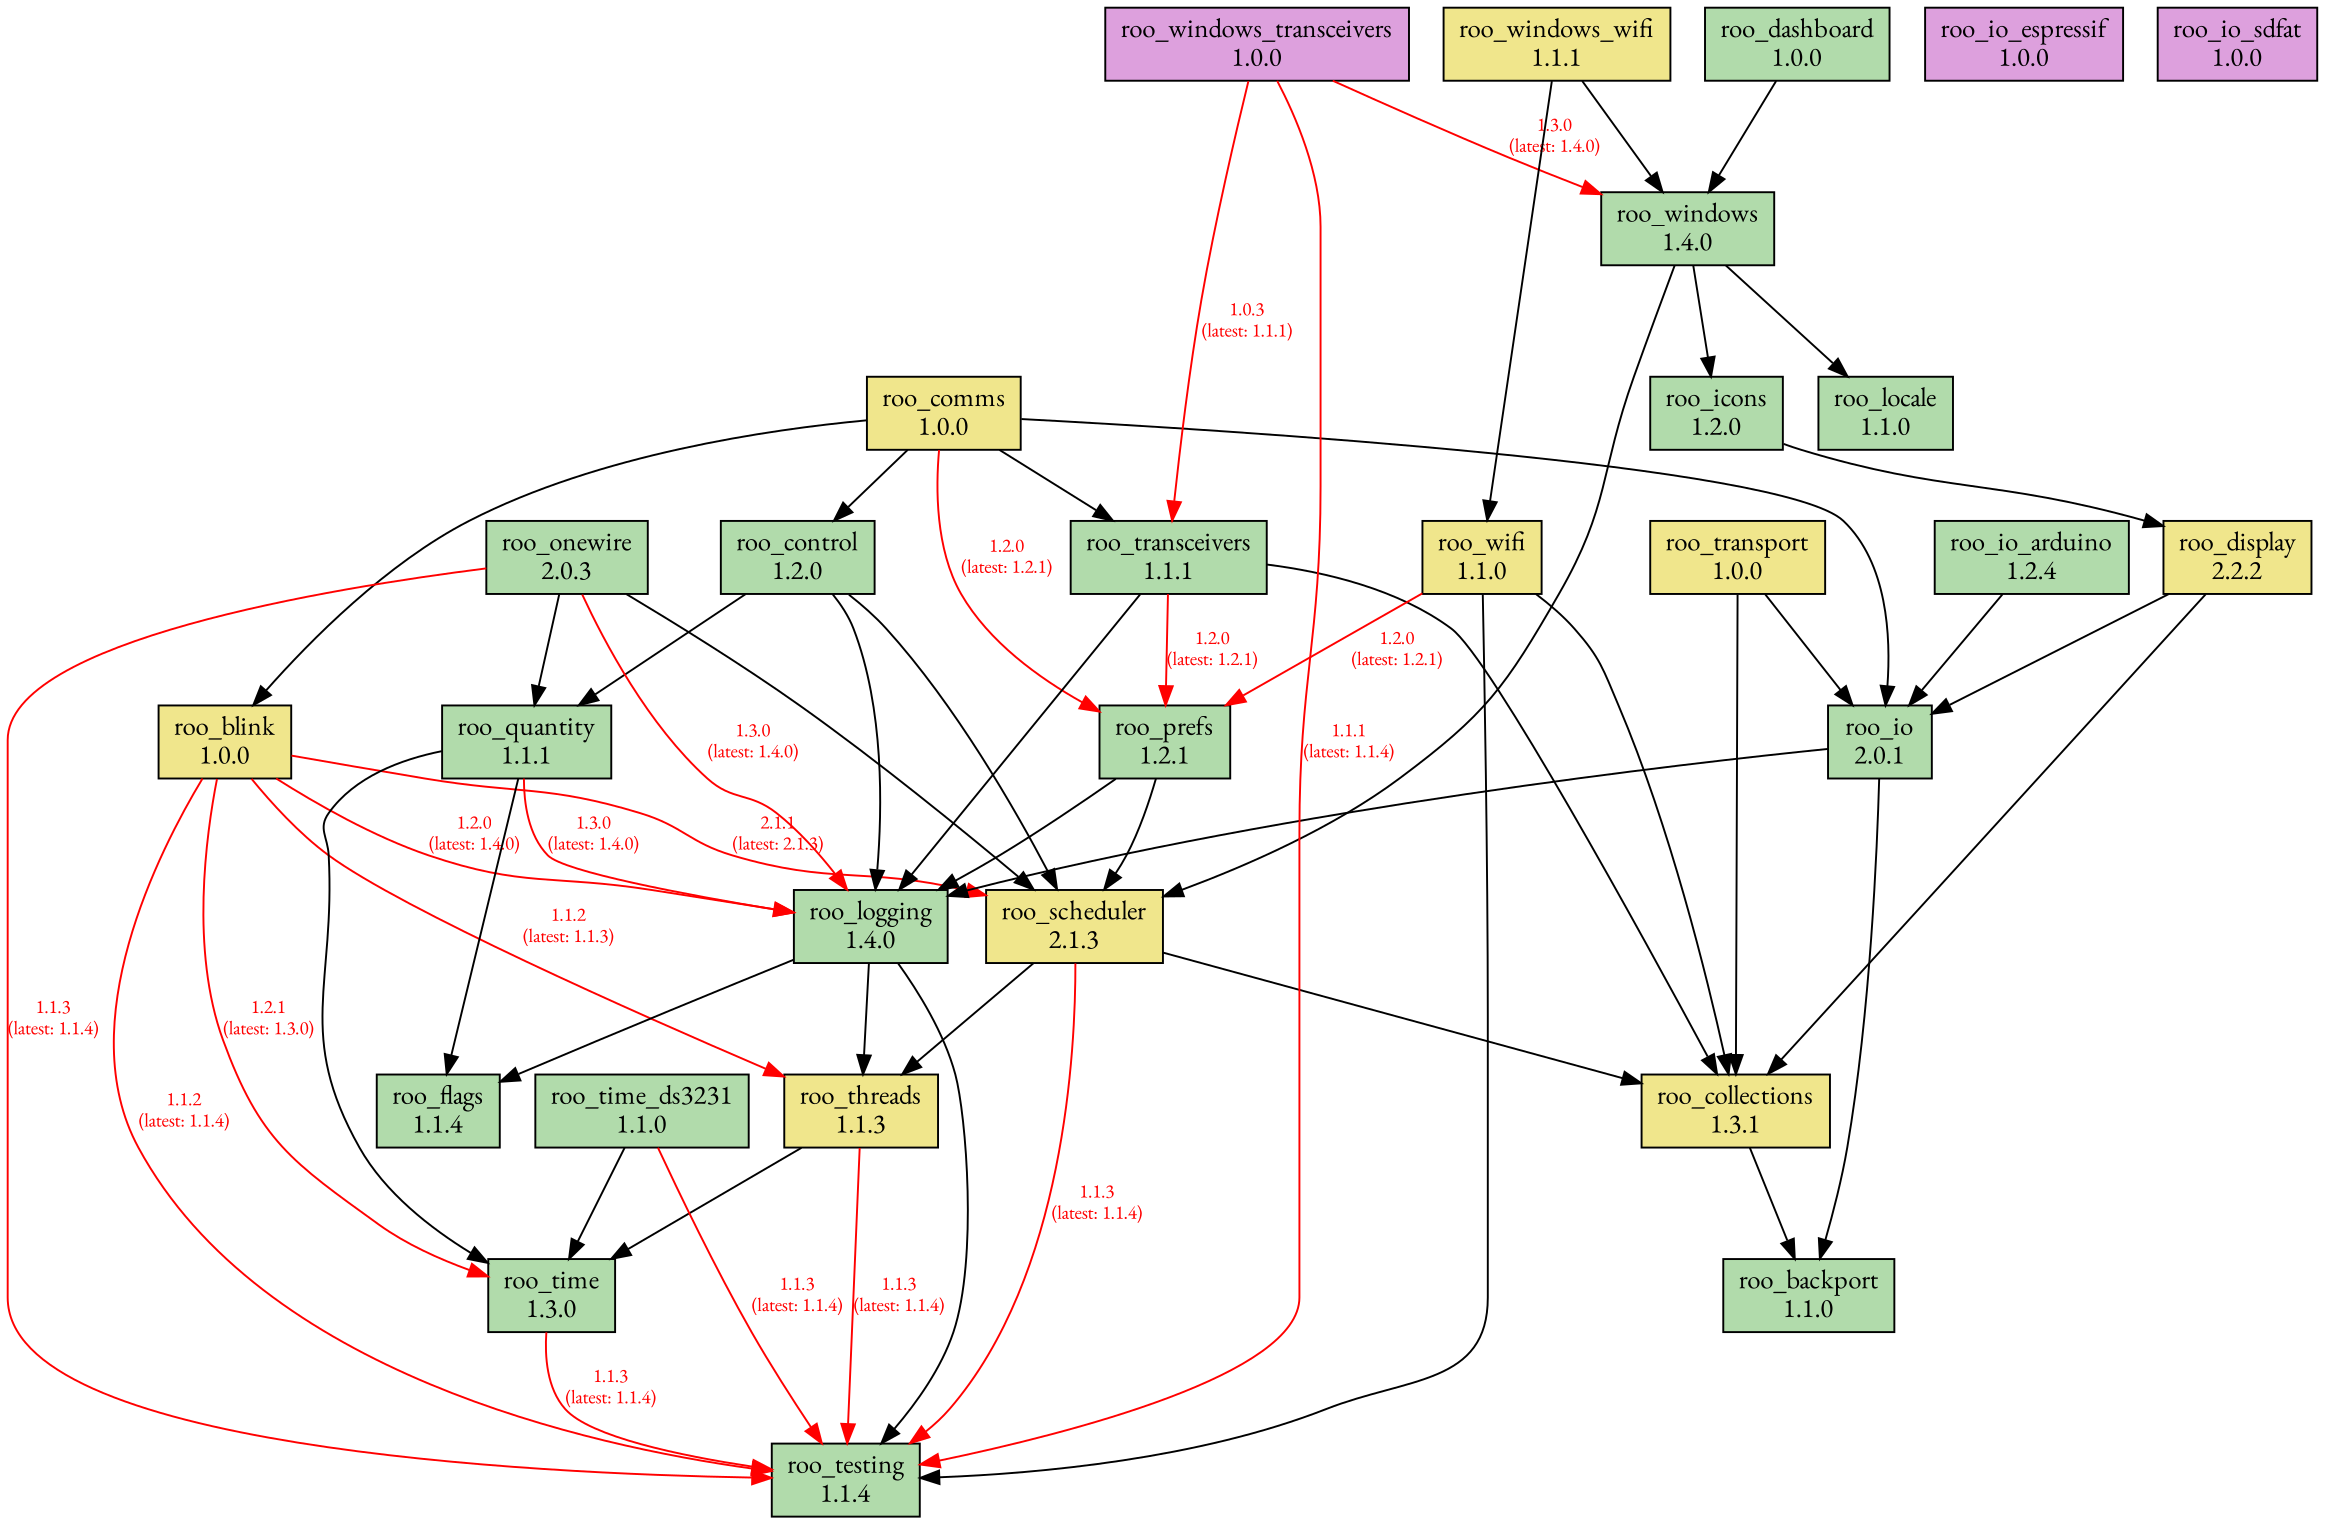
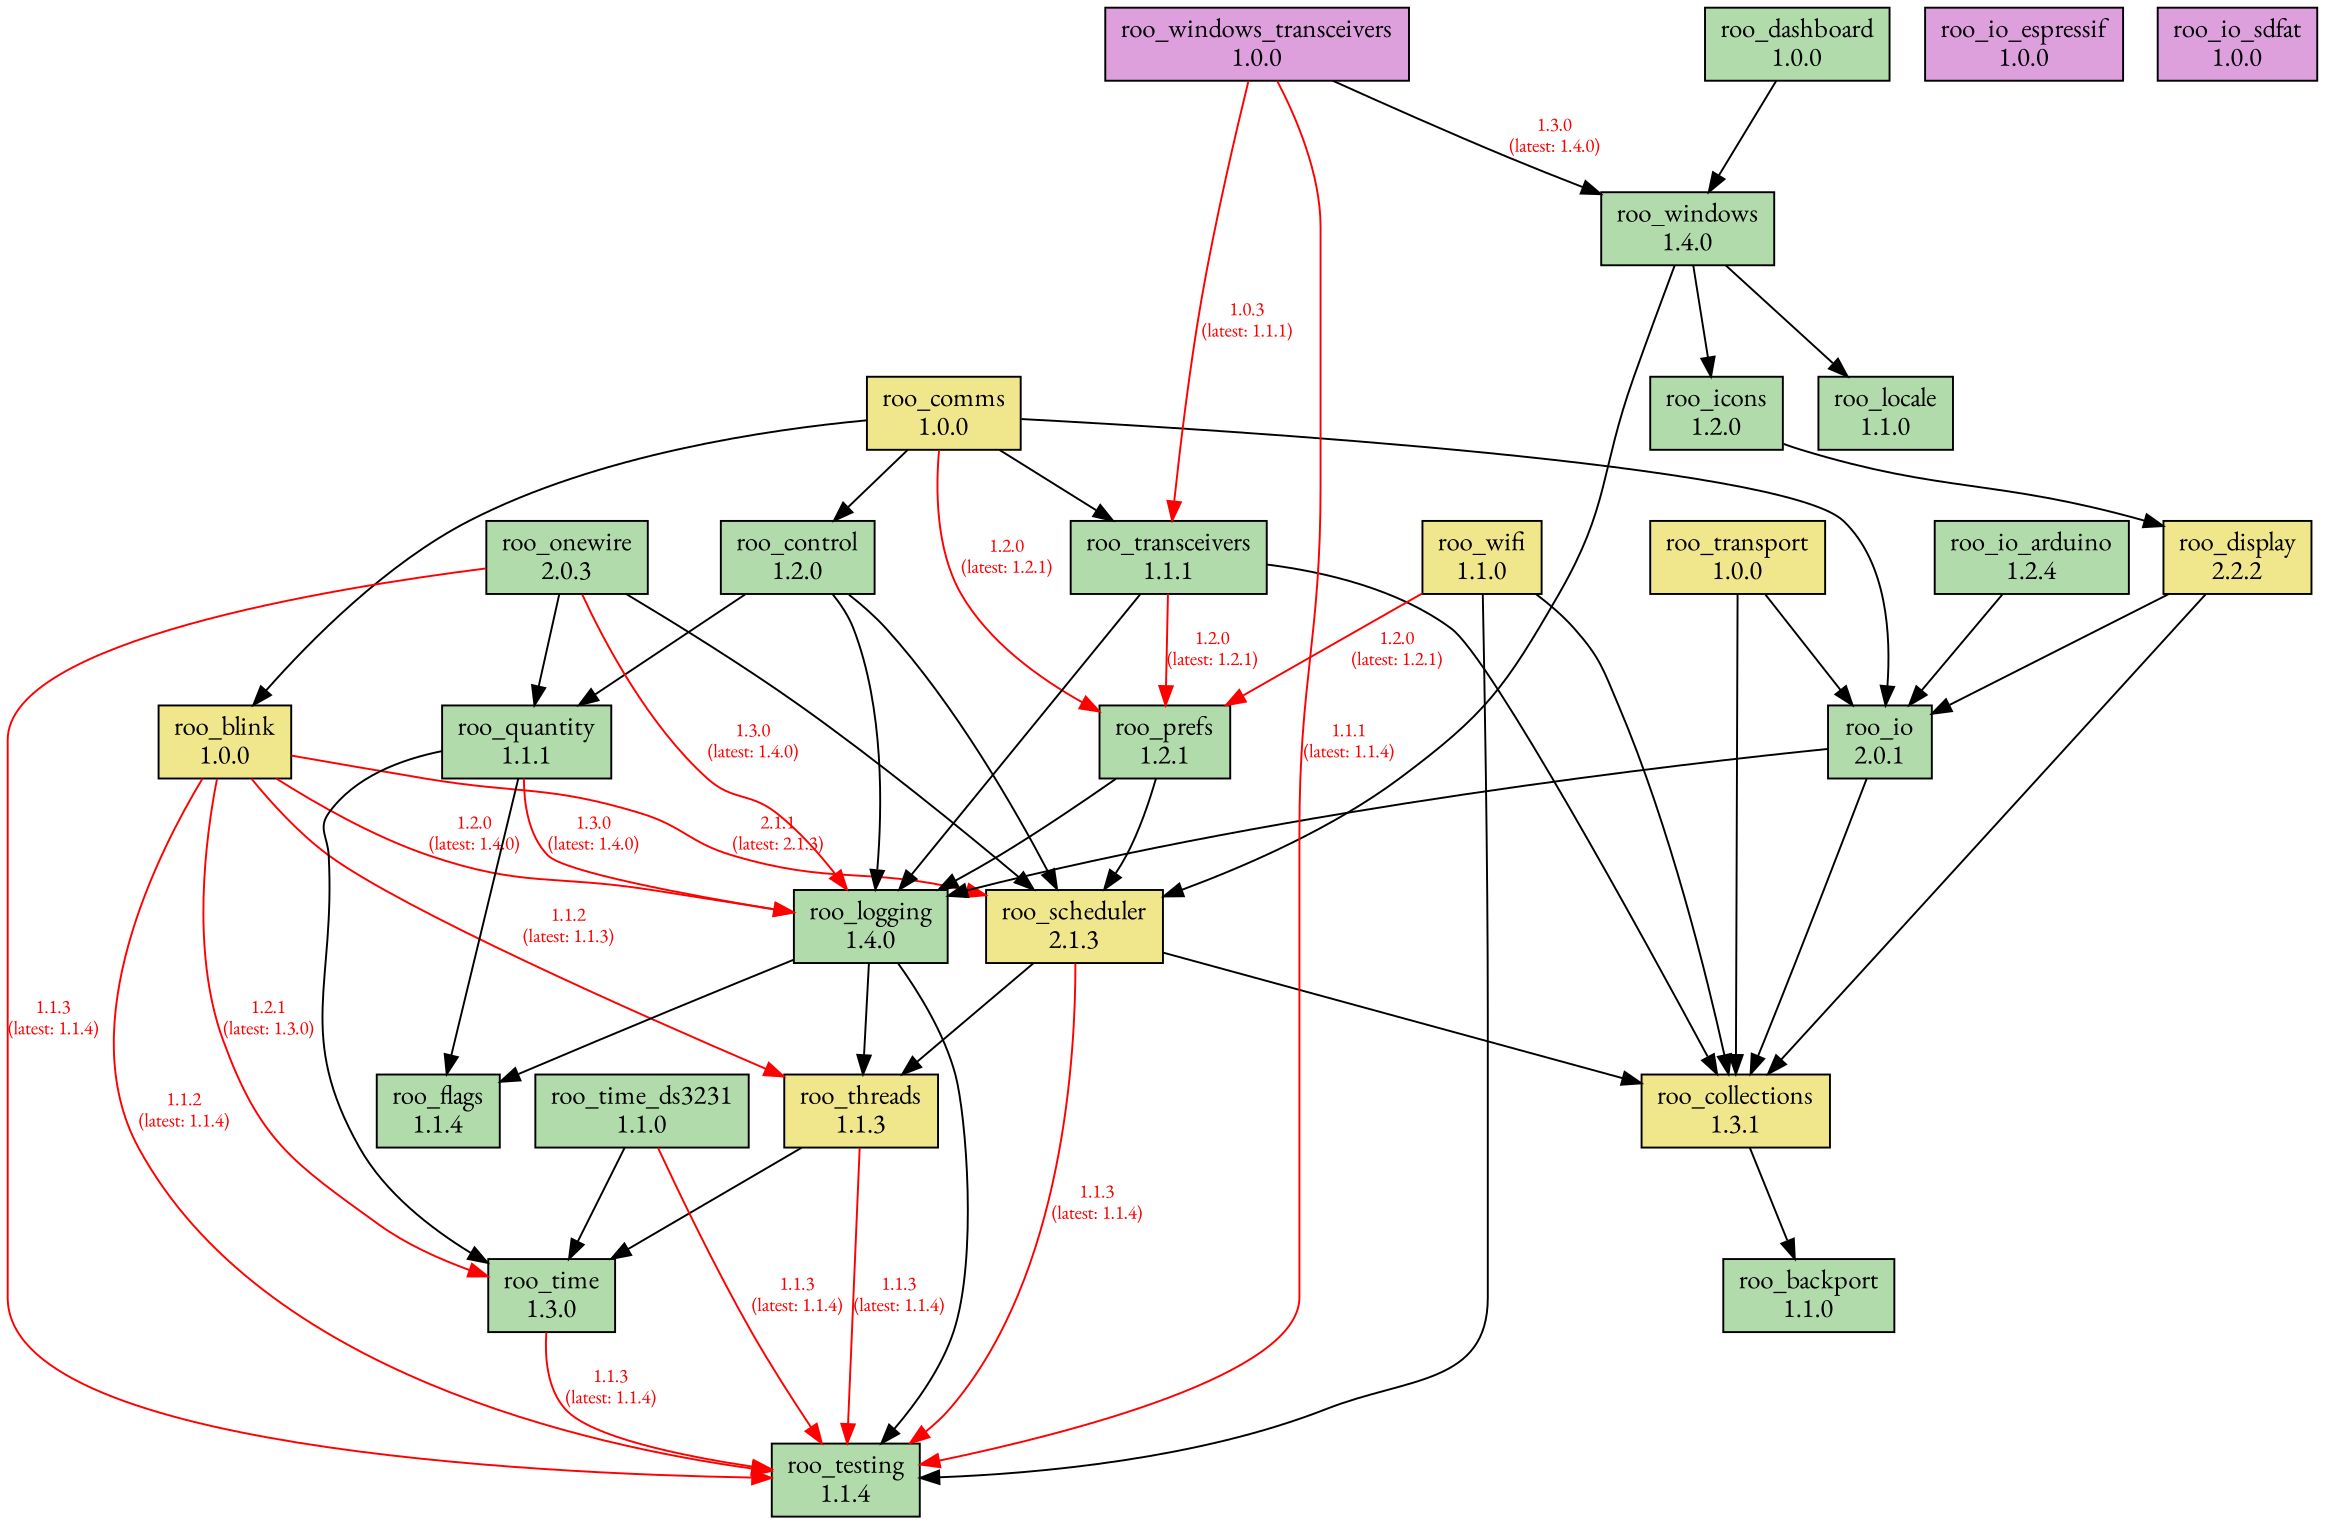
  digraph {
    fontname="EB Garamond"
    rankdir=TB
    node [fillcolor="#b1dbab" fontname="EB Garamond" shape=box style=filled]
    edge [fontname="EB Garamond" fontsize=10]
    n1 [label="roo_backport\n1.1.0"]
    n2 [fillcolor=khaki label="roo_blink\n1.0.0"]
    n3 [label="roo_logging\n1.4.0"]
    n4 [fillcolor=khaki label="roo_scheduler\n2.1.3"]
    n5 [label="roo_testing\n1.1.4"]
    n6 [fillcolor=khaki label="roo_threads\n1.1.3"]
    n7 [label="roo_time\n1.3.0"]
    n8 [label="roo_flags\n1.1.4"]
    n9 [fillcolor=khaki label="roo_collections\n1.3.1"]
    n10 [fillcolor=khaki label="roo_comms\n1.0.0"]
    n11 [label="roo_control\n1.2.0"]
    n12 [label="roo_io\n2.0.1"]
    n13 [label="roo_prefs\n1.2.1"]
    n14 [label="roo_transceivers\n1.1.1"]
    n15 [label="roo_quantity\n1.1.1"]
    n16 [label="roo_dashboard\n1.0.0"]
    n17 [label="roo_windows\n1.4.0"]
    n18 [label="roo_icons\n1.2.0"]
    n19 [label="roo_locale\n1.1.0"]
    n20 [fillcolor=khaki label="roo_display\n2.2.2"]
    n21 [label="roo_io_arduino\n1.2.4"]
    n22 [fillcolor=plum label="roo_io_espressif\n1.0.0"]
    n23 [fillcolor=plum label="roo_io_sdfat\n1.0.0"]
    n24 [label="roo_onewire\n2.0.3"]
    n25 [label="roo_time_ds3231\n1.1.0"]
    n26 [fillcolor=khaki label="roo_transport\n1.0.0"]
    n27 [fillcolor=khaki label="roo_wifi\n1.1.0"]
    n28 [fillcolor=plum label="roo_windows_transceivers\n1.0.0"]
-   n29 [fillcolor=khaki label="roo_windows_wifi\n1.1.1"]
    n2 -> n3 [color=red fontcolor=red label="1.2.0\n(latest: 1.4.0)"]
    n2 -> n4 [color=red fontcolor=red label="2.1.1\n(latest: 2.1.3)"]
    n2 -> n5 [color=red fontcolor=red label="1.1.2\n(latest: 1.1.4)"]
    n2 -> n6 [color=red fontcolor=red label="1.1.2\n(latest: 1.1.3)"]
    n2 -> n7 [color=red fontcolor=red label="1.2.1\n(latest: 1.3.0)"]
    n3 -> n5
    n3 -> n6
    n3 -> n8
    n4 -> n5 [color=red fontcolor=red label="1.1.3\n(latest: 1.1.4)"]
    n4 -> n6
    n4 -> n9
    n6 -> n5 [color=red fontcolor=red label="1.1.3\n(latest: 1.1.4)"]
    n6 -> n7
    n7 -> n5 [color=red fontcolor=red label="1.1.3\n(latest: 1.1.4)"]
    n9 -> n1
    n10 -> n2
    n10 -> n11
    n10 -> n12
    n10 -> n13 [color=red fontcolor=red label="1.2.0\n(latest: 1.2.1)"]
    n10 -> n14
    n11 -> n3
    n11 -> n4
    n11 -> n15
-   n12 -> n1
+   n12 -> n9
    n12 -> n3
    n13 -> n3
    n13 -> n4
    n14 -> n3
    n14 -> n9
    n14 -> n13 [color=red fontcolor=red label="1.2.0\n(latest: 1.2.1)"]
    n15 -> n3 [color=red fontcolor=red label="1.3.0\n(latest: 1.4.0)"]
    n15 -> n7
    n15 -> n8
    n16 -> n17
    n17 -> n4
    n17 -> n18
    n17 -> n19
    n18 -> n20
    n20 -> n9
    n20 -> n12
    n21 -> n12
    n24 -> n3 [color=red fontcolor=red label="1.3.0\n(latest: 1.4.0)"]
    n24 -> n4
    n24 -> n5 [color=red fontcolor=red label="1.1.3\n(latest: 1.1.4)"]
    n24 -> n15
    n25 -> n5 [color=red fontcolor=red label="1.1.3\n(latest: 1.1.4)"]
    n25 -> n7
    n26 -> n9
    n26 -> n12
    n27 -> n5
    n27 -> n9
    n27 -> n13 [color=red fontcolor=red label="1.2.0\n(latest: 1.2.1)"]
    n28 -> n5 [color=red fontcolor=red label="1.1.1\n(latest: 1.1.4)"]
    n28 -> n14 [color=red fontcolor=red label="1.0.3\n(latest: 1.1.1)"]
-   n28 -> n17 [color=red fontcolor=red label="1.3.0\n(latest: 1.4.0)"]
-   n29 -> n17
-   n29 -> n27
+   n28 -> n17 [color=black fontcolor=red label="1.3.0\n(latest: 1.4.0)"]
  }
